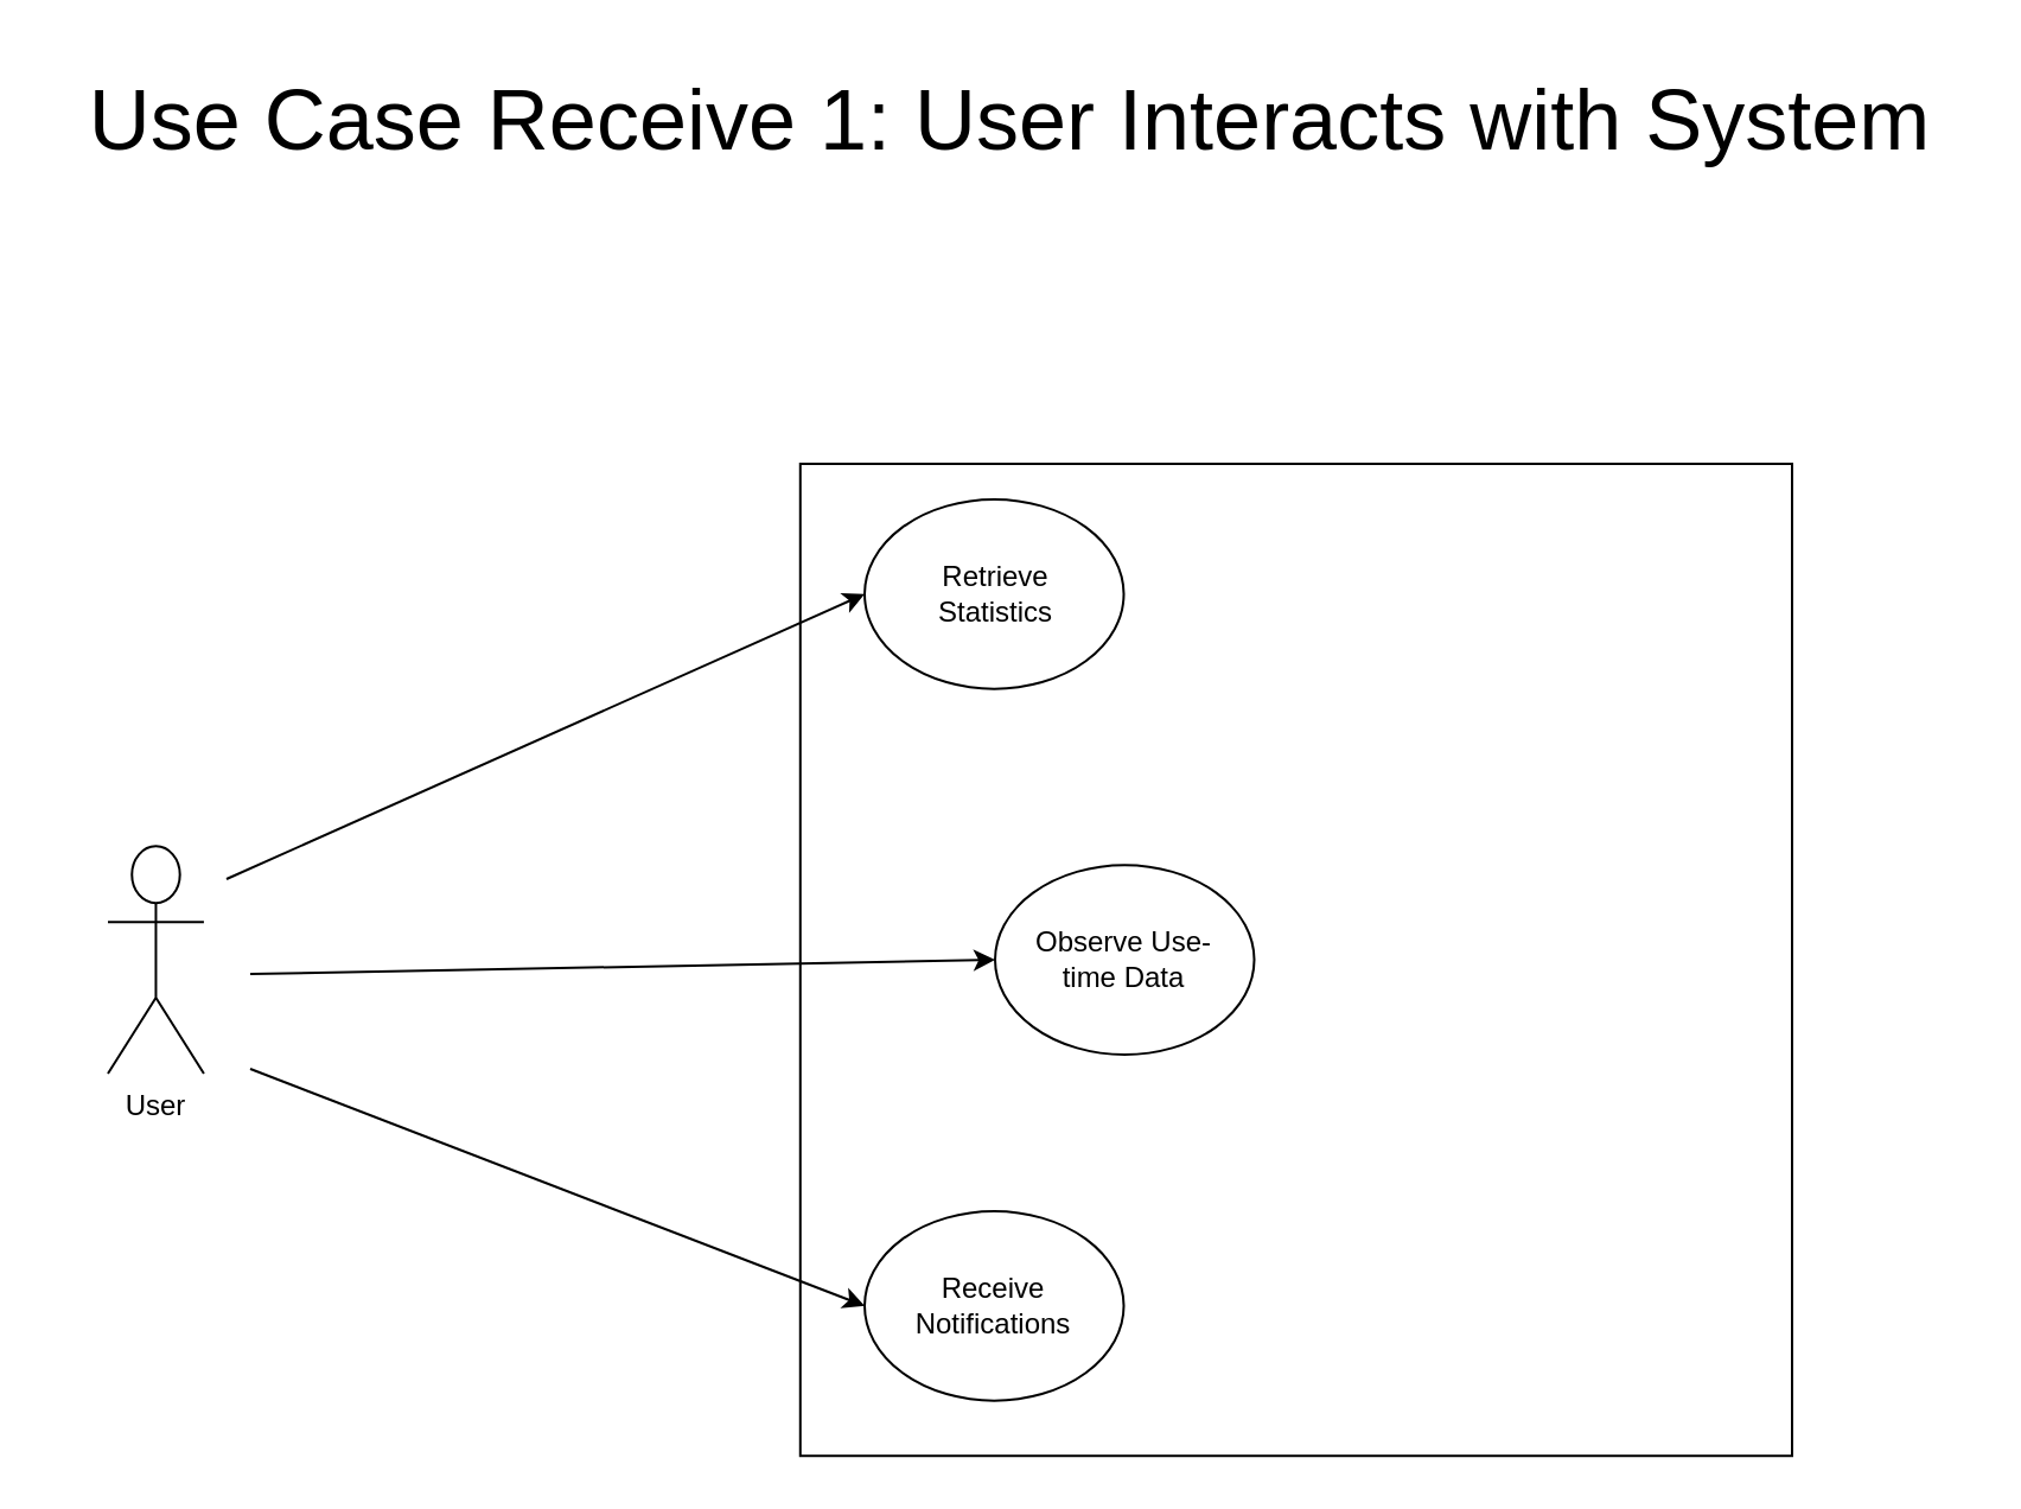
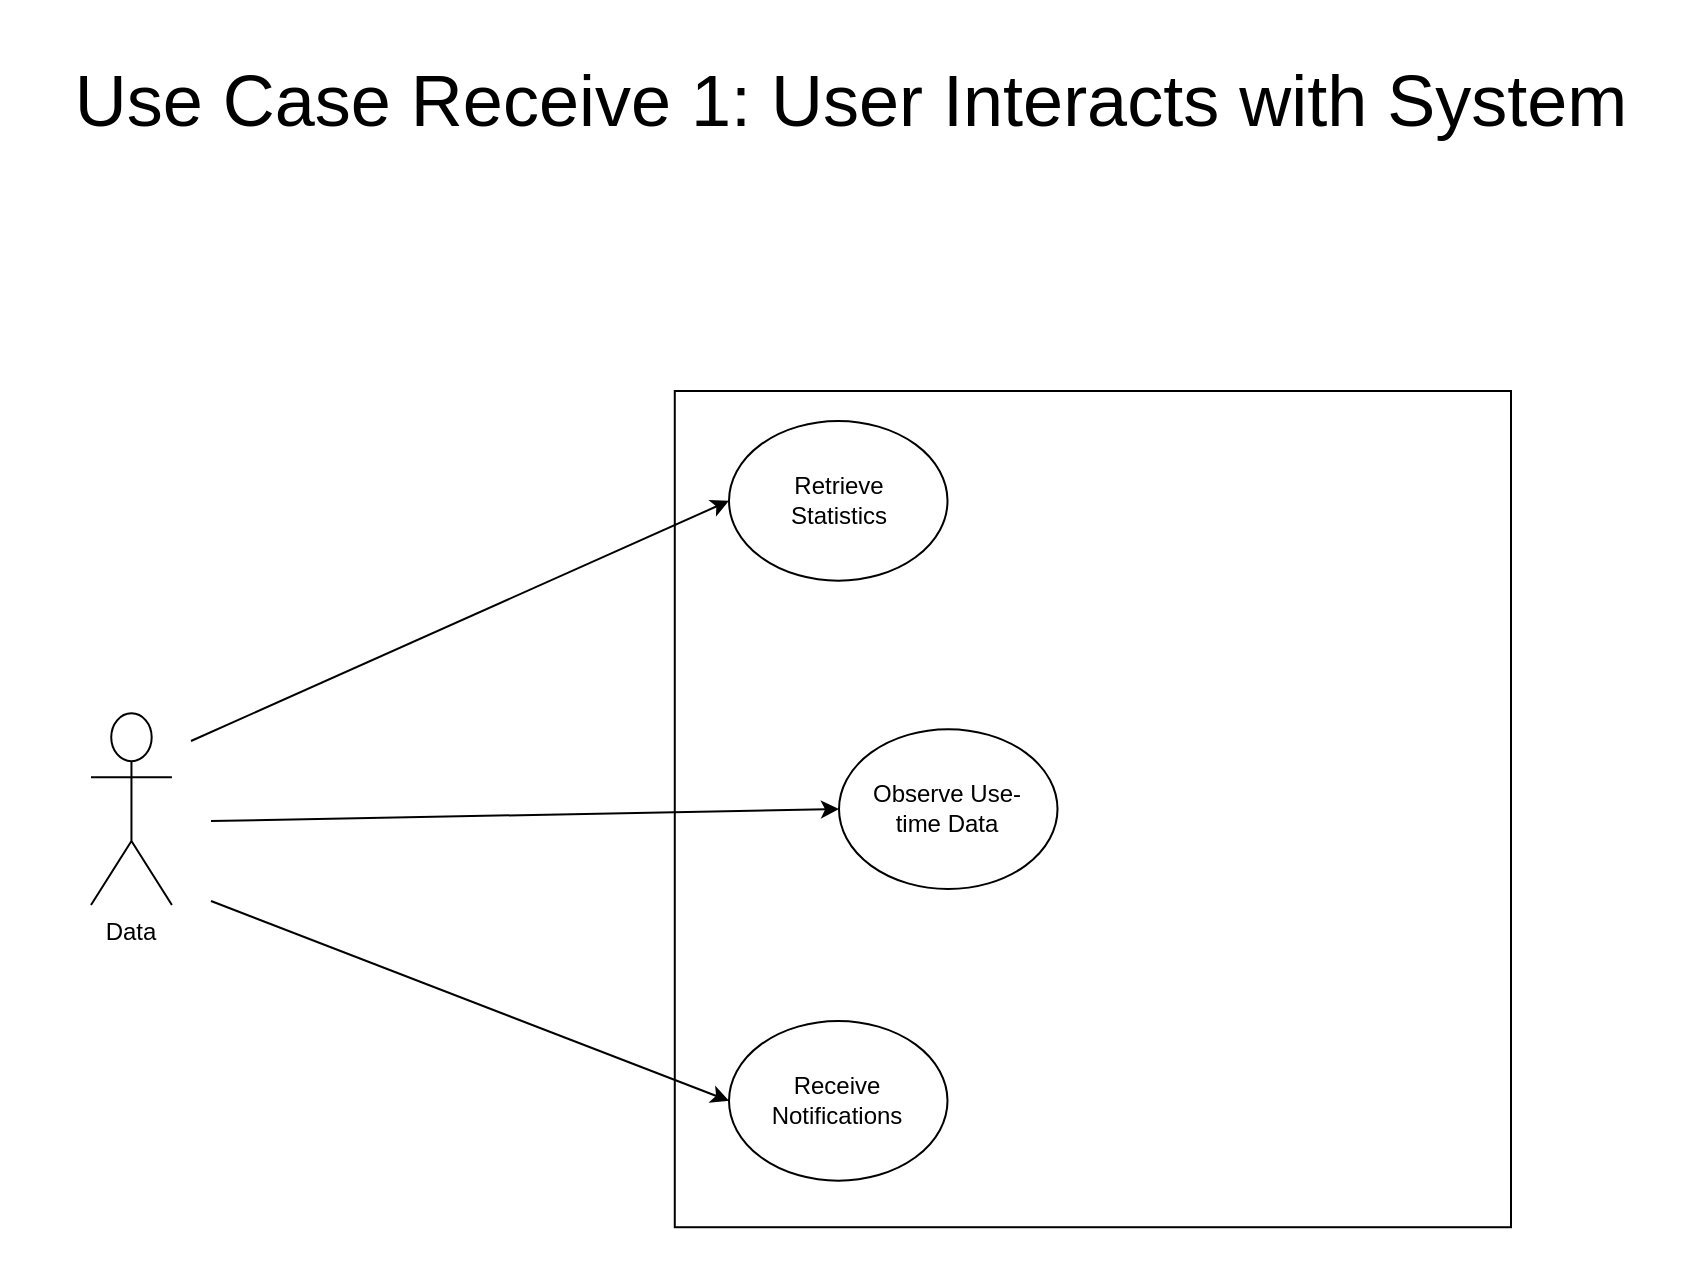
  <mxCell id="0" />
  <mxCell id="1" parent="0" />
  <mxCell id="2" value="&lt;font style=&quot;font-size: 36px;&quot;&gt;Use Case Receive 1: User Interacts with System&lt;/font&gt;" style="text;html=1;align=center;verticalAlign=middle;resizable=0;points=[];autosize=1;strokeColor=none;fillColor=none;" parent="1" vertex="1"><mxGeometry x="20" y="20" width="810" height="60" as="geometry" /></mxCell>
  <mxCell id="3" value="" style="whiteSpace=wrap;html=1;aspect=fixed;" parent="1" vertex="1"><mxGeometry x="336.888" y="195" width="418.112" height="418.112" as="geometry" /></mxCell>
- <mxCell id="4" value="User" style="shape=umlActor;verticalLabelPosition=bottom;verticalAlign=top;html=1;outlineConnect=0;" parent="1" vertex="1"><mxGeometry x="45" y="356.157" width="40.462" height="95.806" as="geometry" /></mxCell>
+ <mxCell id="4" value="Data" style="shape=umlActor;verticalLabelPosition=bottom;verticalAlign=top;html=1;outlineConnect=0;" parent="1" vertex="1"><mxGeometry x="45" y="356.157" width="40.462" height="95.806" as="geometry" /></mxCell>
  <mxCell id="5" value="" style="ellipse;whiteSpace=wrap;html=1;" parent="1" vertex="1"><mxGeometry x="364.002" y="209.999" width="109.249" height="79.839" as="geometry" /></mxCell>
  <mxCell id="6" value="Retrieve Statistics" style="text;html=1;align=center;verticalAlign=middle;whiteSpace=wrap;rounded=0;" parent="1" vertex="1"><mxGeometry x="378.838" y="225.967" width="80.925" height="47.903" as="geometry" /></mxCell>
  <mxCell id="7" value="" style="ellipse;whiteSpace=wrap;html=1;" parent="1" vertex="1"><mxGeometry x="364.002" y="510.004" width="109.249" height="79.839" as="geometry" /></mxCell>
  <mxCell id="8" value="" style="ellipse;whiteSpace=wrap;html=1;" parent="1" vertex="1"><mxGeometry x="419.002" y="364.141" width="109.249" height="79.839" as="geometry" /></mxCell>
  <mxCell id="9" value="Observe Use-time Data" style="text;html=1;align=center;verticalAlign=middle;whiteSpace=wrap;rounded=0;" parent="1" vertex="1"><mxGeometry x="433.164" y="380.108" width="80.925" height="47.903" as="geometry" /></mxCell>
  <mxCell id="10" value="Receive Notifications" style="text;html=1;align=center;verticalAlign=middle;whiteSpace=wrap;rounded=0;" parent="1" vertex="1"><mxGeometry x="378.164" y="525.972" width="80.925" height="47.903" as="geometry" /></mxCell>
  <mxCell id="11" value="" style="endArrow=classic;html=1;rounded=0;entryX=0;entryY=0.5;entryDx=0;entryDy=0;" parent="1" target="5" edge="1"><mxGeometry width="50" height="50" relative="1" as="geometry"><mxPoint x="95" y="370" as="sourcePoint" /><mxPoint x="257.312" y="346.694" as="targetPoint" /></mxGeometry></mxCell>
  <mxCell id="12" value="" style="endArrow=classic;html=1;rounded=0;entryX=0;entryY=0.5;entryDx=0;entryDy=0;" parent="1" target="8" edge="1"><mxGeometry width="50" height="50" relative="1" as="geometry"><mxPoint x="105" y="410" as="sourcePoint" /><mxPoint x="378.699" y="290.806" as="targetPoint" /></mxGeometry></mxCell>
  <mxCell id="13" value="" style="endArrow=classic;html=1;rounded=0;entryX=0;entryY=0.5;entryDx=0;entryDy=0;" parent="1" target="7" edge="1"><mxGeometry width="50" height="50" relative="1" as="geometry"><mxPoint x="105" y="450" as="sourcePoint" /><mxPoint x="392.187" y="306.774" as="targetPoint" /></mxGeometry></mxCell>
